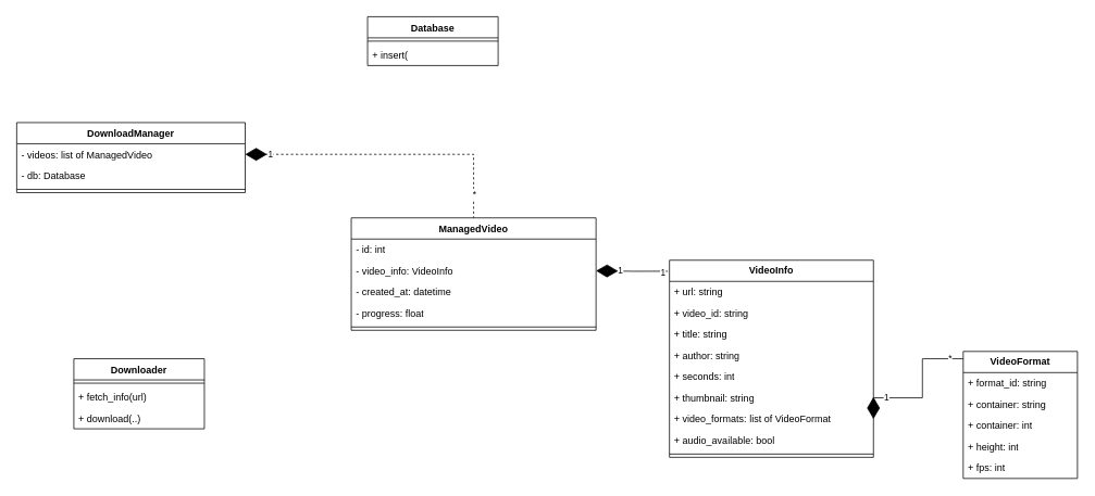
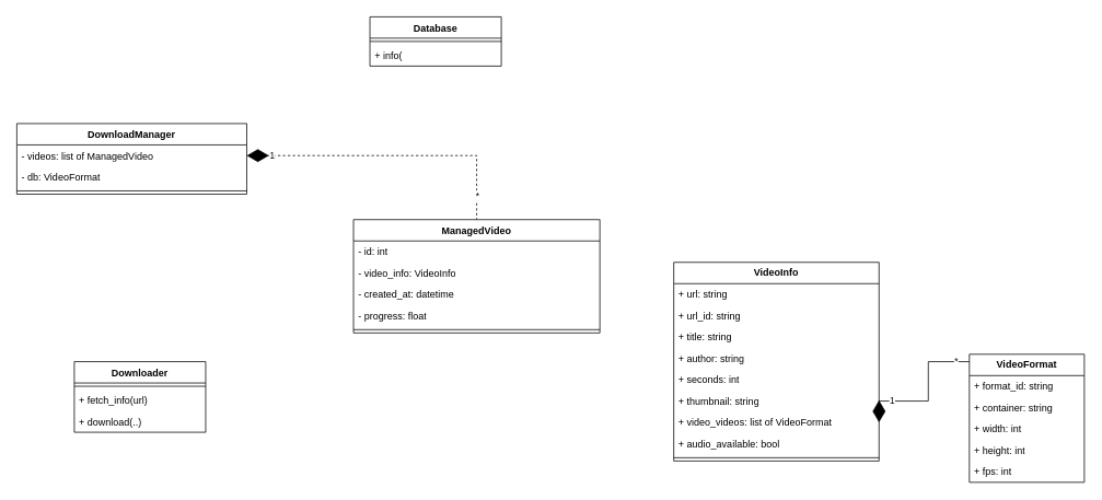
  <mxCell id="0" />
  <mxCell id="1" parent="0" />
  <mxCell id="2" value="&lt;b&gt;VideoInfo&lt;/b&gt;" style="swimlane;fontStyle=0;childLayout=stackLayout;horizontal=1;startSize=26;fillColor=none;horizontalStack=0;resizeParent=1;resizeParentMax=0;resizeLast=0;collapsible=1;marginBottom=0;whiteSpace=wrap;html=1;" parent="1" vertex="1"><mxGeometry x="820" y="319" width="250" height="242" as="geometry" /></mxCell>
  <mxCell id="3" value="+ url: string" style="text;strokeColor=none;fillColor=none;align=left;verticalAlign=top;spacingLeft=4;spacingRight=4;overflow=hidden;rotatable=0;points=[[0,0.5],[1,0.5]];portConstraint=eastwest;whiteSpace=wrap;html=1;" vertex="1" parent="2"><mxGeometry y="26" width="250" height="26" as="geometry" /></mxCell>
- <mxCell id="4" value="+ video_id: string" style="text;strokeColor=none;fillColor=none;align=left;verticalAlign=top;spacingLeft=4;spacingRight=4;overflow=hidden;rotatable=0;points=[[0,0.5],[1,0.5]];portConstraint=eastwest;whiteSpace=wrap;html=1;" parent="2" vertex="1"><mxGeometry y="52" width="250" height="26" as="geometry" /></mxCell>
+ <mxCell id="4" value="+ url_id: string" style="text;strokeColor=none;fillColor=none;align=left;verticalAlign=top;spacingLeft=4;spacingRight=4;overflow=hidden;rotatable=0;points=[[0,0.5],[1,0.5]];portConstraint=eastwest;whiteSpace=wrap;html=1;" parent="2" vertex="1"><mxGeometry y="52" width="250" height="26" as="geometry" /></mxCell>
  <mxCell id="5" value="+ title: string" style="text;strokeColor=none;fillColor=none;align=left;verticalAlign=top;spacingLeft=4;spacingRight=4;overflow=hidden;rotatable=0;points=[[0,0.5],[1,0.5]];portConstraint=eastwest;whiteSpace=wrap;html=1;" parent="2" vertex="1"><mxGeometry y="78" width="250" height="26" as="geometry" /></mxCell>
  <mxCell id="6" value="+ author: string" style="text;strokeColor=none;fillColor=none;align=left;verticalAlign=top;spacingLeft=4;spacingRight=4;overflow=hidden;rotatable=0;points=[[0,0.5],[1,0.5]];portConstraint=eastwest;whiteSpace=wrap;html=1;" parent="2" vertex="1"><mxGeometry y="104" width="250" height="26" as="geometry" /></mxCell>
  <mxCell id="7" value="+ seconds: int" style="text;strokeColor=none;fillColor=none;align=left;verticalAlign=top;spacingLeft=4;spacingRight=4;overflow=hidden;rotatable=0;points=[[0,0.5],[1,0.5]];portConstraint=eastwest;whiteSpace=wrap;html=1;" parent="2" vertex="1"><mxGeometry y="130" width="250" height="26" as="geometry" /></mxCell>
  <mxCell id="8" value="+ thumbnail: string" style="text;strokeColor=none;fillColor=none;align=left;verticalAlign=top;spacingLeft=4;spacingRight=4;overflow=hidden;rotatable=0;points=[[0,0.5],[1,0.5]];portConstraint=eastwest;whiteSpace=wrap;html=1;" parent="2" vertex="1"><mxGeometry y="156" width="250" height="26" as="geometry" /></mxCell>
- <mxCell id="9" value="+ video_formats: list of VideoFormat" style="text;strokeColor=none;fillColor=none;align=left;verticalAlign=top;spacingLeft=4;spacingRight=4;overflow=hidden;rotatable=0;points=[[0,0.5],[1,0.5]];portConstraint=eastwest;whiteSpace=wrap;html=1;" parent="2" vertex="1"><mxGeometry y="182" width="250" height="26" as="geometry" /></mxCell>
+ <mxCell id="9" value="+ video_videos: list of VideoFormat" style="text;strokeColor=none;fillColor=none;align=left;verticalAlign=top;spacingLeft=4;spacingRight=4;overflow=hidden;rotatable=0;points=[[0,0.5],[1,0.5]];portConstraint=eastwest;whiteSpace=wrap;html=1;" parent="2" vertex="1"><mxGeometry y="182" width="250" height="26" as="geometry" /></mxCell>
  <mxCell id="10" value="+ audio_available: bool" style="text;strokeColor=none;fillColor=none;align=left;verticalAlign=top;spacingLeft=4;spacingRight=4;overflow=hidden;rotatable=0;points=[[0,0.5],[1,0.5]];portConstraint=eastwest;whiteSpace=wrap;html=1;" parent="2" vertex="1"><mxGeometry y="208" width="250" height="26" as="geometry" /></mxCell>
  <mxCell id="11" value="" style="line;strokeWidth=1;fillColor=none;align=left;verticalAlign=middle;spacingTop=-1;spacingLeft=3;spacingRight=3;rotatable=0;labelPosition=right;points=[];portConstraint=eastwest;strokeColor=inherit;" parent="2" vertex="1"><mxGeometry y="234" width="250" height="8" as="geometry" /></mxCell>
  <mxCell id="12" value="&lt;b&gt;VideoFormat&lt;/b&gt;" style="swimlane;fontStyle=0;childLayout=stackLayout;horizontal=1;startSize=26;fillColor=none;horizontalStack=0;resizeParent=1;resizeParentMax=0;resizeLast=0;collapsible=1;marginBottom=0;whiteSpace=wrap;html=1;" parent="1" vertex="1"><mxGeometry x="1180" y="431" width="140" height="156" as="geometry" /></mxCell>
  <mxCell id="13" value="" style="endArrow=diamondThin;endFill=1;endSize=24;html=1;rounded=0;entryX=1;entryY=0.5;entryDx=0;entryDy=0;edgeStyle=orthogonalEdgeStyle;" parent="12" target="9" edge="1"><mxGeometry width="160" relative="1" as="geometry"><mxPoint y="9" as="sourcePoint" /><mxPoint x="160" y="9" as="targetPoint" /><Array as="points"><mxPoint x="-50" y="9" /><mxPoint x="-50" y="57" /></Array></mxGeometry></mxCell>
  <mxCell id="14" value="*" style="edgeLabel;html=1;align=center;verticalAlign=middle;resizable=0;points=[];" parent="13" vertex="1" connectable="0"><mxGeometry x="-0.81" y="-1" relative="1" as="geometry"><mxPoint as="offset" /></mxGeometry></mxCell>
  <mxCell id="15" value="1" style="edgeLabel;html=1;align=center;verticalAlign=middle;resizable=0;points=[];" parent="13" vertex="1" connectable="0"><mxGeometry x="0.557" y="-1" relative="1" as="geometry"><mxPoint as="offset" /></mxGeometry></mxCell>
  <mxCell id="16" value="+ format_id: string" style="text;strokeColor=none;fillColor=none;align=left;verticalAlign=top;spacingLeft=4;spacingRight=4;overflow=hidden;rotatable=0;points=[[0,0.5],[1,0.5]];portConstraint=eastwest;whiteSpace=wrap;html=1;" parent="12" vertex="1"><mxGeometry y="26" width="140" height="26" as="geometry" /></mxCell>
  <mxCell id="17" value="+ container: string" style="text;strokeColor=none;fillColor=none;align=left;verticalAlign=top;spacingLeft=4;spacingRight=4;overflow=hidden;rotatable=0;points=[[0,0.5],[1,0.5]];portConstraint=eastwest;whiteSpace=wrap;html=1;" parent="12" vertex="1"><mxGeometry y="52" width="140" height="26" as="geometry" /></mxCell>
- <mxCell id="18" value="+ container: int" style="text;strokeColor=none;fillColor=none;align=left;verticalAlign=top;spacingLeft=4;spacingRight=4;overflow=hidden;rotatable=0;points=[[0,0.5],[1,0.5]];portConstraint=eastwest;whiteSpace=wrap;html=1;" parent="12" vertex="1"><mxGeometry y="78" width="140" height="26" as="geometry" /></mxCell>
+ <mxCell id="18" value="+ width: int" style="text;strokeColor=none;fillColor=none;align=left;verticalAlign=top;spacingLeft=4;spacingRight=4;overflow=hidden;rotatable=0;points=[[0,0.5],[1,0.5]];portConstraint=eastwest;whiteSpace=wrap;html=1;" parent="12" vertex="1"><mxGeometry y="78" width="140" height="26" as="geometry" /></mxCell>
  <mxCell id="19" value="+ height: int" style="text;strokeColor=none;fillColor=none;align=left;verticalAlign=top;spacingLeft=4;spacingRight=4;overflow=hidden;rotatable=0;points=[[0,0.5],[1,0.5]];portConstraint=eastwest;whiteSpace=wrap;html=1;" parent="12" vertex="1"><mxGeometry y="104" width="140" height="26" as="geometry" /></mxCell>
  <mxCell id="20" value="+ fps: int" style="text;strokeColor=none;fillColor=none;align=left;verticalAlign=top;spacingLeft=4;spacingRight=4;overflow=hidden;rotatable=0;points=[[0,0.5],[1,0.5]];portConstraint=eastwest;whiteSpace=wrap;html=1;" parent="12" vertex="1"><mxGeometry y="130" width="140" height="26" as="geometry" /></mxCell>
  <mxCell id="21" value="ManagedVideo" style="swimlane;fontStyle=1;align=center;verticalAlign=top;childLayout=stackLayout;horizontal=1;startSize=26;horizontalStack=0;resizeParent=1;resizeParentMax=0;resizeLast=0;collapsible=1;marginBottom=0;whiteSpace=wrap;html=1;" parent="1" vertex="1"><mxGeometry x="430" y="267" width="300" height="138" as="geometry" /></mxCell>
  <mxCell id="22" value="- id: int" style="text;strokeColor=none;fillColor=none;align=left;verticalAlign=top;spacingLeft=4;spacingRight=4;overflow=hidden;rotatable=0;points=[[0,0.5],[1,0.5]];portConstraint=eastwest;whiteSpace=wrap;html=1;" parent="21" vertex="1"><mxGeometry y="26" width="300" height="26" as="geometry" /></mxCell>
  <mxCell id="23" value="- video_info: VideoInfo" style="text;strokeColor=none;fillColor=none;align=left;verticalAlign=top;spacingLeft=4;spacingRight=4;overflow=hidden;rotatable=0;points=[[0,0.5],[1,0.5]];portConstraint=eastwest;whiteSpace=wrap;html=1;" parent="21" vertex="1"><mxGeometry y="52" width="300" height="26" as="geometry" /></mxCell>
  <mxCell id="24" value="- created_at: datetime" style="text;strokeColor=none;fillColor=none;align=left;verticalAlign=top;spacingLeft=4;spacingRight=4;overflow=hidden;rotatable=0;points=[[0,0.5],[1,0.5]];portConstraint=eastwest;whiteSpace=wrap;html=1;" parent="21" vertex="1"><mxGeometry y="78" width="300" height="26" as="geometry" /></mxCell>
  <mxCell id="25" value="- progress: float" style="text;strokeColor=none;fillColor=none;align=left;verticalAlign=top;spacingLeft=4;spacingRight=4;overflow=hidden;rotatable=0;points=[[0,0.5],[1,0.5]];portConstraint=eastwest;whiteSpace=wrap;html=1;" parent="21" vertex="1"><mxGeometry y="104" width="300" height="26" as="geometry" /></mxCell>
  <mxCell id="26" value="" style="line;strokeWidth=1;fillColor=none;align=left;verticalAlign=middle;spacingTop=-1;spacingLeft=3;spacingRight=3;rotatable=0;labelPosition=right;points=[];portConstraint=eastwest;strokeColor=inherit;" parent="21" vertex="1"><mxGeometry y="130" width="300" height="8" as="geometry" /></mxCell>
  <mxCell id="27" value="DownloadManager" style="swimlane;fontStyle=1;align=center;verticalAlign=top;childLayout=stackLayout;horizontal=1;startSize=26;horizontalStack=0;resizeParent=1;resizeParentMax=0;resizeLast=0;collapsible=1;marginBottom=0;whiteSpace=wrap;html=1;" parent="1" vertex="1"><mxGeometry x="20" y="150" width="280" height="86" as="geometry" /></mxCell>
  <mxCell id="28" value="- videos: list of ManagedVideo&amp;nbsp;" style="text;strokeColor=none;fillColor=none;align=left;verticalAlign=top;spacingLeft=4;spacingRight=4;overflow=hidden;rotatable=0;points=[[0,0.5],[1,0.5]];portConstraint=eastwest;whiteSpace=wrap;html=1;" parent="27" vertex="1"><mxGeometry y="26" width="280" height="26" as="geometry" /></mxCell>
- <mxCell id="29" value="- db: Database" style="text;strokeColor=none;fillColor=none;align=left;verticalAlign=top;spacingLeft=4;spacingRight=4;overflow=hidden;rotatable=0;points=[[0,0.5],[1,0.5]];portConstraint=eastwest;whiteSpace=wrap;html=1;" parent="27" vertex="1"><mxGeometry y="52" width="280" height="26" as="geometry" /></mxCell>
+ <mxCell id="29" value="- db: VideoFormat" style="text;strokeColor=none;fillColor=none;align=left;verticalAlign=top;spacingLeft=4;spacingRight=4;overflow=hidden;rotatable=0;points=[[0,0.5],[1,0.5]];portConstraint=eastwest;whiteSpace=wrap;html=1;" parent="27" vertex="1"><mxGeometry y="52" width="280" height="26" as="geometry" /></mxCell>
  <mxCell id="30" value="" style="line;strokeWidth=1;fillColor=none;align=left;verticalAlign=middle;spacingTop=-1;spacingLeft=3;spacingRight=3;rotatable=0;labelPosition=right;points=[];portConstraint=eastwest;strokeColor=inherit;" parent="27" vertex="1"><mxGeometry y="78" width="280" height="8" as="geometry" /></mxCell>
  <mxCell id="31" style="edgeStyle=orthogonalEdgeStyle;rounded=0;orthogonalLoop=1;jettySize=auto;html=1;exitX=1;exitY=0.5;exitDx=0;exitDy=0;entryX=0.5;entryY=0;entryDx=0;entryDy=0;endArrow=none;endFill=0;startArrow=diamondThin;startFill=1;strokeWidth=1;endSize=6;startSize=24;dashed=1;" parent="1" source="28" target="21" edge="1"><mxGeometry relative="1" as="geometry" /></mxCell>
  <mxCell id="32" value="1" style="edgeLabel;html=1;align=center;verticalAlign=middle;resizable=0;points=[];" parent="31" vertex="1" connectable="0"><mxGeometry x="-0.877" y="1" relative="1" as="geometry"><mxPoint x="8" as="offset" /></mxGeometry></mxCell>
  <mxCell id="33" value="*" style="edgeLabel;html=1;align=center;verticalAlign=middle;resizable=0;points=[];" parent="31" vertex="1" connectable="0"><mxGeometry x="0.737" y="1" relative="1" as="geometry"><mxPoint x="-1" y="17" as="offset" /></mxGeometry></mxCell>
- <mxCell id="34" value="" style="endArrow=diamondThin;endFill=1;endSize=24;html=1;rounded=0;entryX=1;entryY=0.5;entryDx=0;entryDy=0;exitX=-0.008;exitY=0.056;exitDx=0;exitDy=0;exitPerimeter=0;edgeStyle=orthogonalEdgeStyle;" parent="1" source="2" target="23" edge="1"><mxGeometry width="160" relative="1" as="geometry"><mxPoint x="700" y="400" as="sourcePoint" /><mxPoint x="720" y="350" as="targetPoint" /></mxGeometry></mxCell>
- <mxCell id="35" value="1" style="edgeLabel;html=1;align=center;verticalAlign=middle;resizable=0;points=[];" parent="34" vertex="1" connectable="0"><mxGeometry x="-0.84" y="1" relative="1" as="geometry"><mxPoint as="offset" /></mxGeometry></mxCell>
- <mxCell id="36" value="1" style="edgeLabel;html=1;align=center;verticalAlign=middle;resizable=0;points=[];" parent="34" vertex="1" connectable="0"><mxGeometry x="0.435" y="-1" relative="1" as="geometry"><mxPoint x="5" as="offset" /></mxGeometry></mxCell>
  <mxCell id="37" value="Database" style="swimlane;fontStyle=1;align=center;verticalAlign=top;childLayout=stackLayout;horizontal=1;startSize=26;horizontalStack=0;resizeParent=1;resizeParentMax=0;resizeLast=0;collapsible=1;marginBottom=0;whiteSpace=wrap;html=1;" parent="1" vertex="1"><mxGeometry x="450" y="20" width="160" height="60" as="geometry" /></mxCell>
  <mxCell id="38" value="" style="line;strokeWidth=1;fillColor=none;align=left;verticalAlign=middle;spacingTop=-1;spacingLeft=3;spacingRight=3;rotatable=0;labelPosition=right;points=[];portConstraint=eastwest;strokeColor=inherit;" parent="37" vertex="1"><mxGeometry y="26" width="160" height="8" as="geometry" /></mxCell>
- <mxCell id="39" value="+ insert(" style="text;strokeColor=none;fillColor=none;align=left;verticalAlign=top;spacingLeft=4;spacingRight=4;overflow=hidden;rotatable=0;points=[[0,0.5],[1,0.5]];portConstraint=eastwest;whiteSpace=wrap;html=1;" parent="37" vertex="1"><mxGeometry y="34" width="160" height="26" as="geometry" /></mxCell>
+ <mxCell id="39" value="+ info(" style="text;strokeColor=none;fillColor=none;align=left;verticalAlign=top;spacingLeft=4;spacingRight=4;overflow=hidden;rotatable=0;points=[[0,0.5],[1,0.5]];portConstraint=eastwest;whiteSpace=wrap;html=1;" parent="37" vertex="1"><mxGeometry y="34" width="160" height="26" as="geometry" /></mxCell>
  <mxCell id="40" value="Downloader" style="swimlane;fontStyle=1;align=center;verticalAlign=top;childLayout=stackLayout;horizontal=1;startSize=26;horizontalStack=0;resizeParent=1;resizeParentMax=0;resizeLast=0;collapsible=1;marginBottom=0;whiteSpace=wrap;html=1;" vertex="1" parent="1"><mxGeometry x="90" y="440" width="160" height="86" as="geometry" /></mxCell>
  <mxCell id="41" value="" style="line;strokeWidth=1;fillColor=none;align=left;verticalAlign=middle;spacingTop=-1;spacingLeft=3;spacingRight=3;rotatable=0;labelPosition=right;points=[];portConstraint=eastwest;strokeColor=inherit;" vertex="1" parent="40"><mxGeometry y="26" width="160" height="8" as="geometry" /></mxCell>
  <mxCell id="42" value="+ fetch_info(url)" style="text;strokeColor=none;fillColor=none;align=left;verticalAlign=top;spacingLeft=4;spacingRight=4;overflow=hidden;rotatable=0;points=[[0,0.5],[1,0.5]];portConstraint=eastwest;whiteSpace=wrap;html=1;" vertex="1" parent="40"><mxGeometry y="34" width="160" height="26" as="geometry" /></mxCell>
  <mxCell id="43" value="+ download(..)" style="text;strokeColor=none;fillColor=none;align=left;verticalAlign=top;spacingLeft=4;spacingRight=4;overflow=hidden;rotatable=0;points=[[0,0.5],[1,0.5]];portConstraint=eastwest;whiteSpace=wrap;html=1;" vertex="1" parent="40"><mxGeometry y="60" width="160" height="26" as="geometry" /></mxCell>
